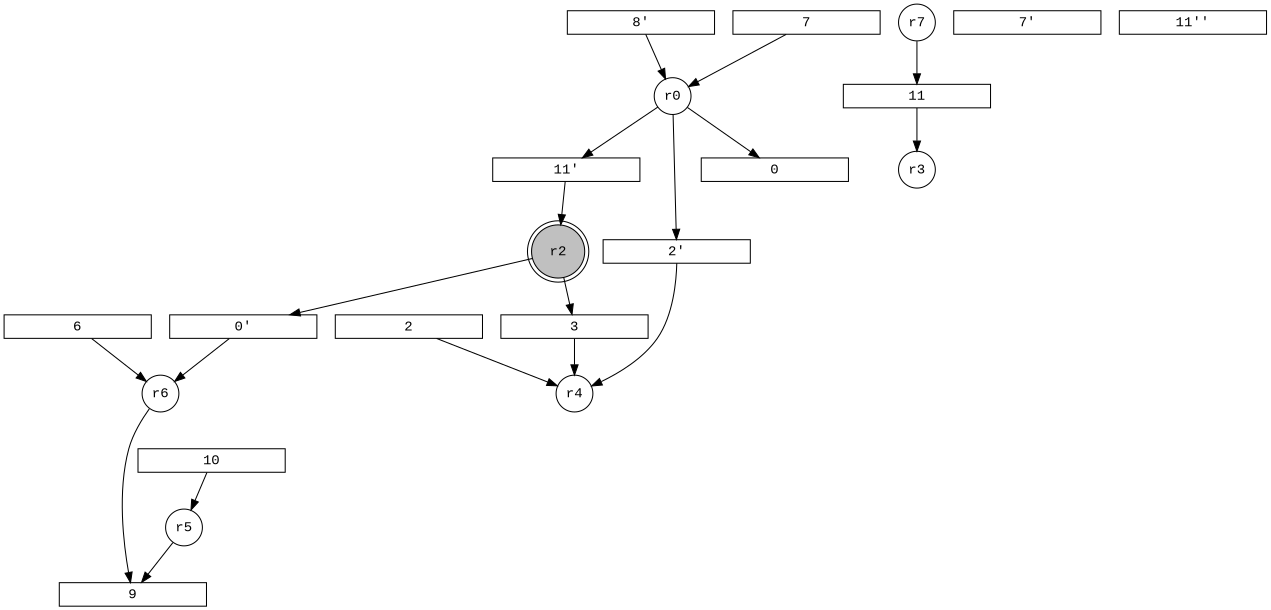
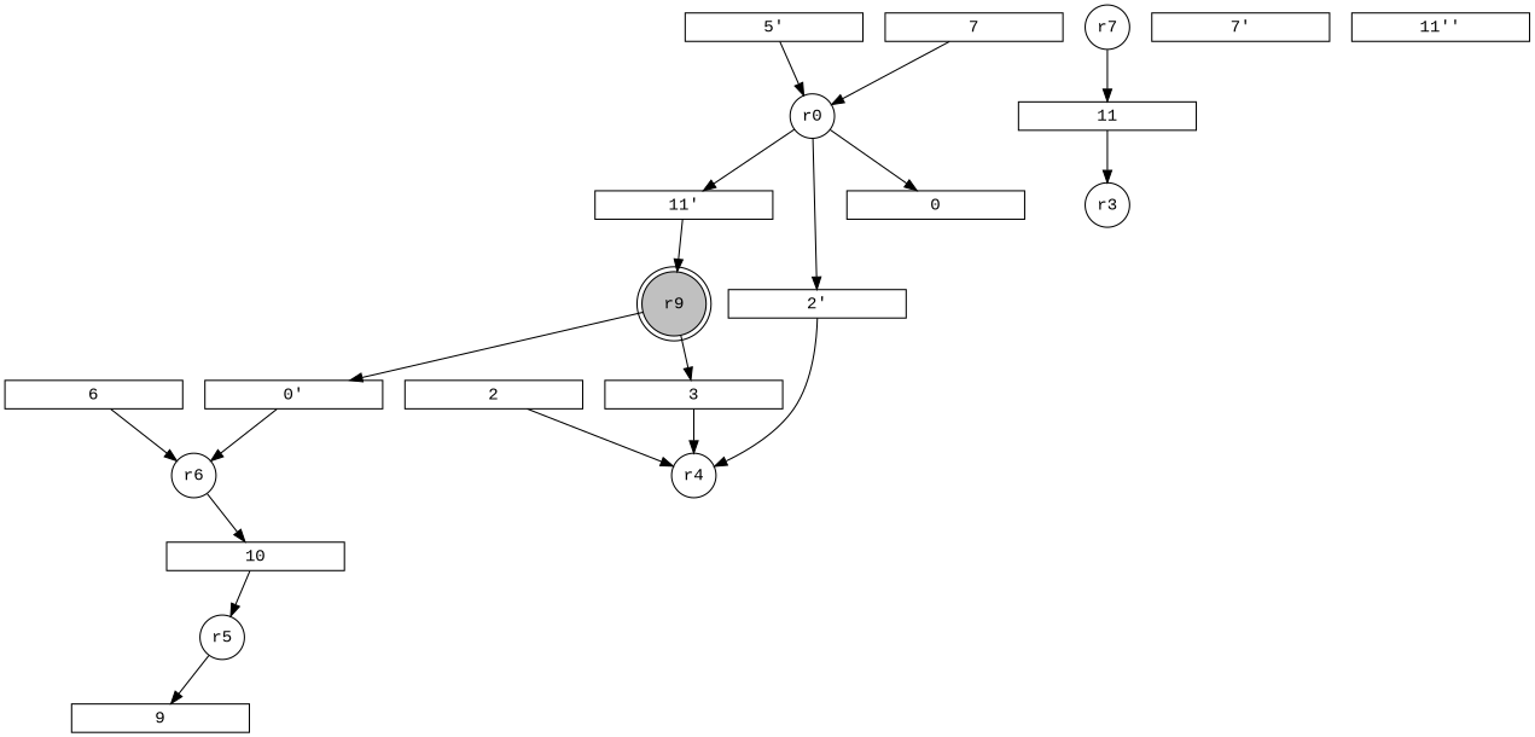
  digraph {
    fontname="Liberation Mono"
    node [fontname="Liberation Mono" shape=rect forcelabels=false]
    edge [fontname="Liberation Mono"]
    r4 [fixedsize=2 shape=circle forcelabels=""]
    r3 [fixedsize=2 shape=circle forcelabels=""]
    r6 [fixedsize=2 shape=circle forcelabels=""]
    r5 [fixedsize=2 shape=circle forcelabels=""]
    r0 [fixedsize=2 shape=circle forcelabels=""]
    r7 [fixedsize=2 shape=circle forcelabels=""]
-   r2 [color=black fillcolor=gray fixedsize=2 shape=doublecircle style=filled forcelabels=""]
+   r2 [color=black fillcolor=gray fixedsize=2 shape=doublecircle style=filled label=r9 forcelabels=""]
    n8 [height=0.2 label="2'" width=2]
    n9 [height=0.2 label="7'" width=2]
    n10 [height=0.2 label="0'" width=2]
-   n11 [height=0.2 label="8'" width=2]
+   n11 [height=0.2 label="5'" width=2]
    n12 [height=0.2 label="11'" width=2]
    n13 [height=0.2 label="11''" width=2]
    0 [height=0.2 width=2]
    2 [height=0.2 width=2]
    3 [height=0.2 width=2]
    6 [height=0.2 width=2]
    7 [height=0.2 width=2]
    9 [height=0.2 width=2]
    10 [height=0.2 width=2]
    11 [height=0.2 width=2]
    subgraph sub_1 {
      r4
      r3
      r6
      r5
      r0
      r7
    }
    subgraph sub_2 {
      r2
    }
    subgraph sub_3 {
      n8
      n9
      n10
      n11
      n12
      n13
      0
      2
      3
      6
      7
      9
      10
      11
    }
-   r6 -> 9
+   r6 -> 10
    r5 -> 9
    r0 -> n8
    r0 -> n12
    r0 -> 0
    r7 -> 11
    r2 -> n10
    r2 -> 3
    n8 -> r4
    n10 -> r6
    n11 -> r0
    n12 -> r2
    2 -> r4
    3 -> r4
    6 -> r6
    7 -> r0
    10 -> r5
    11 -> r3
  }
